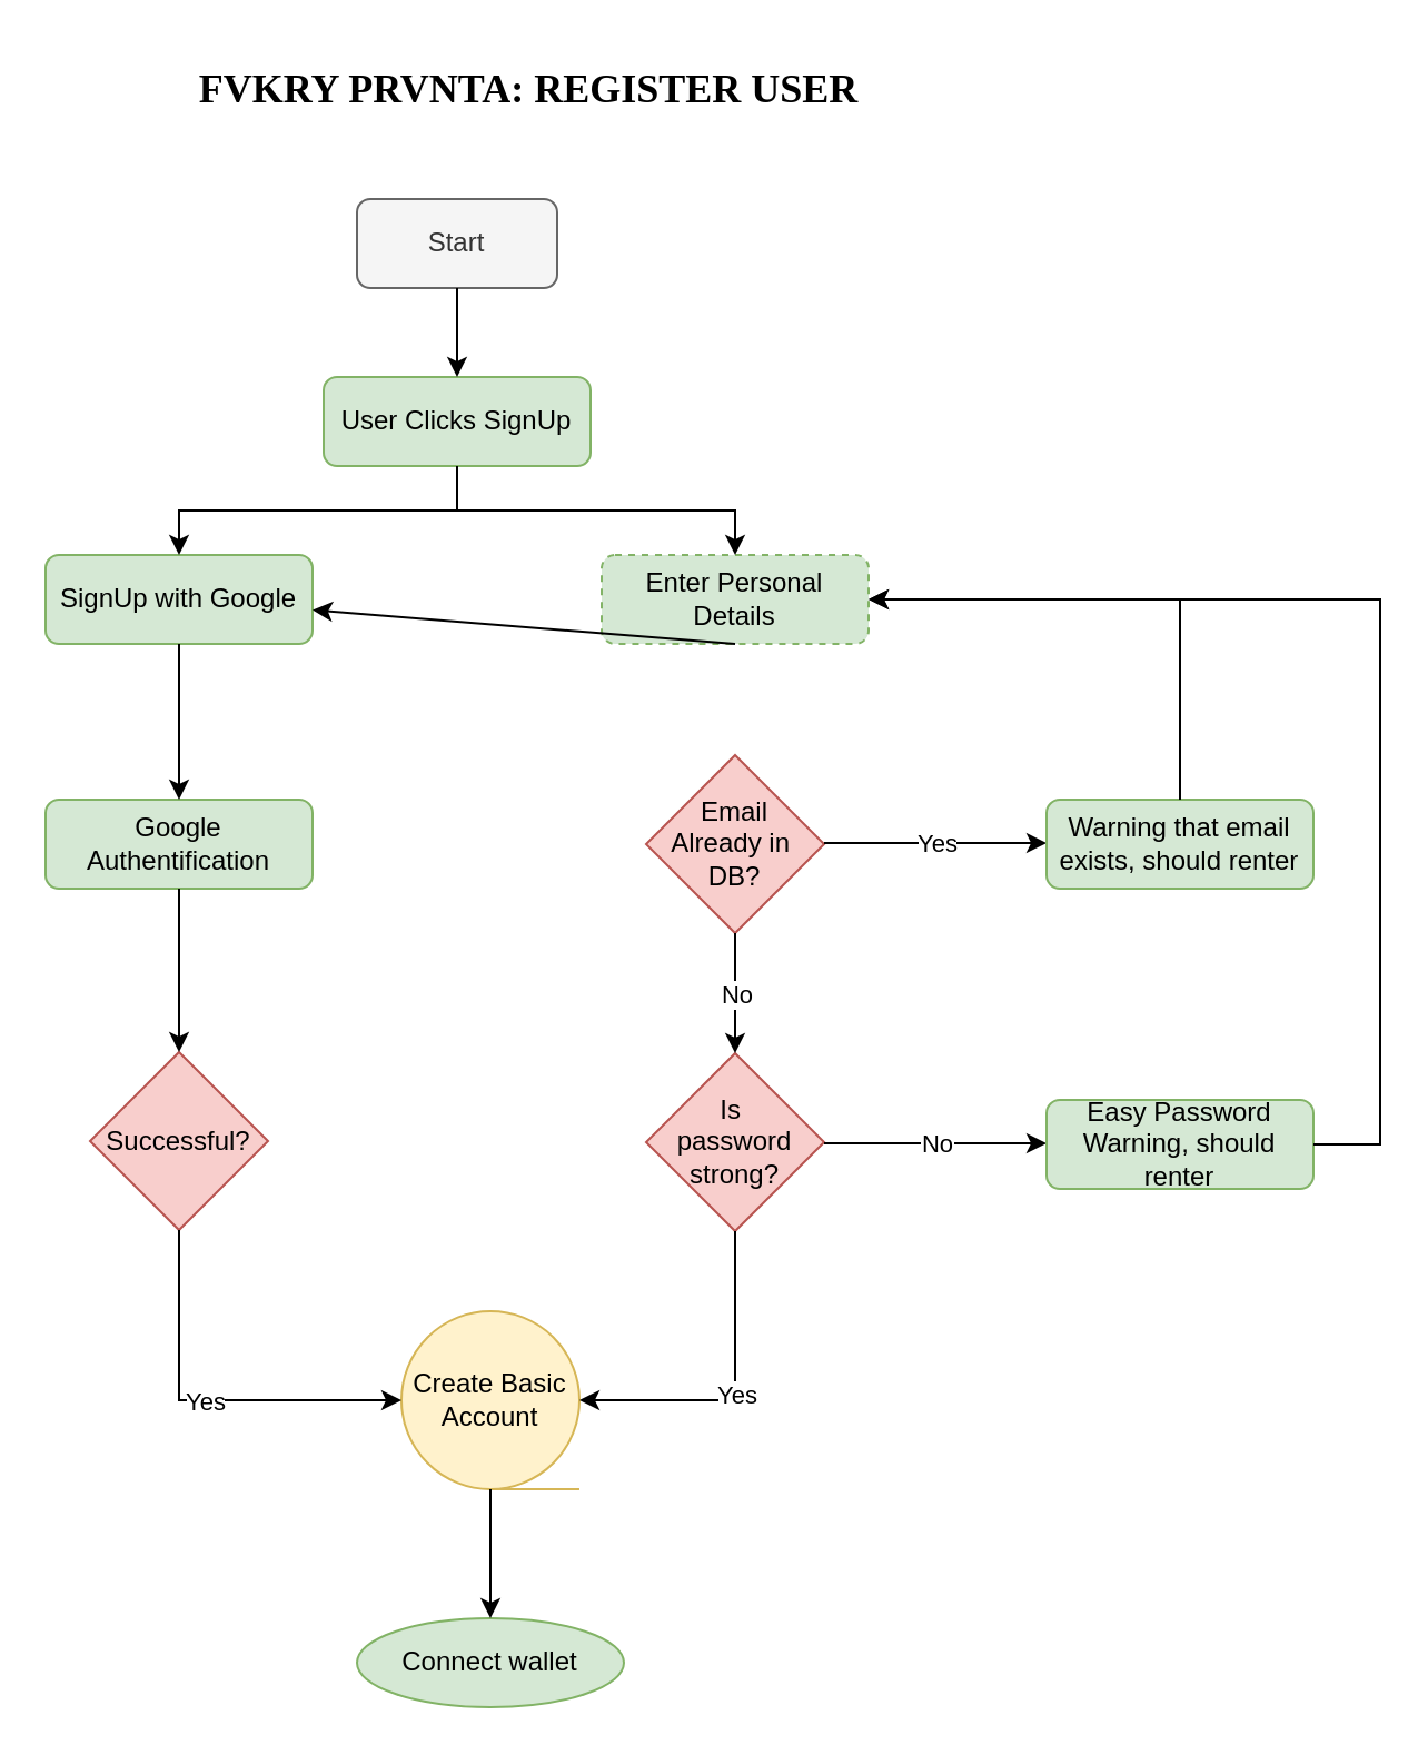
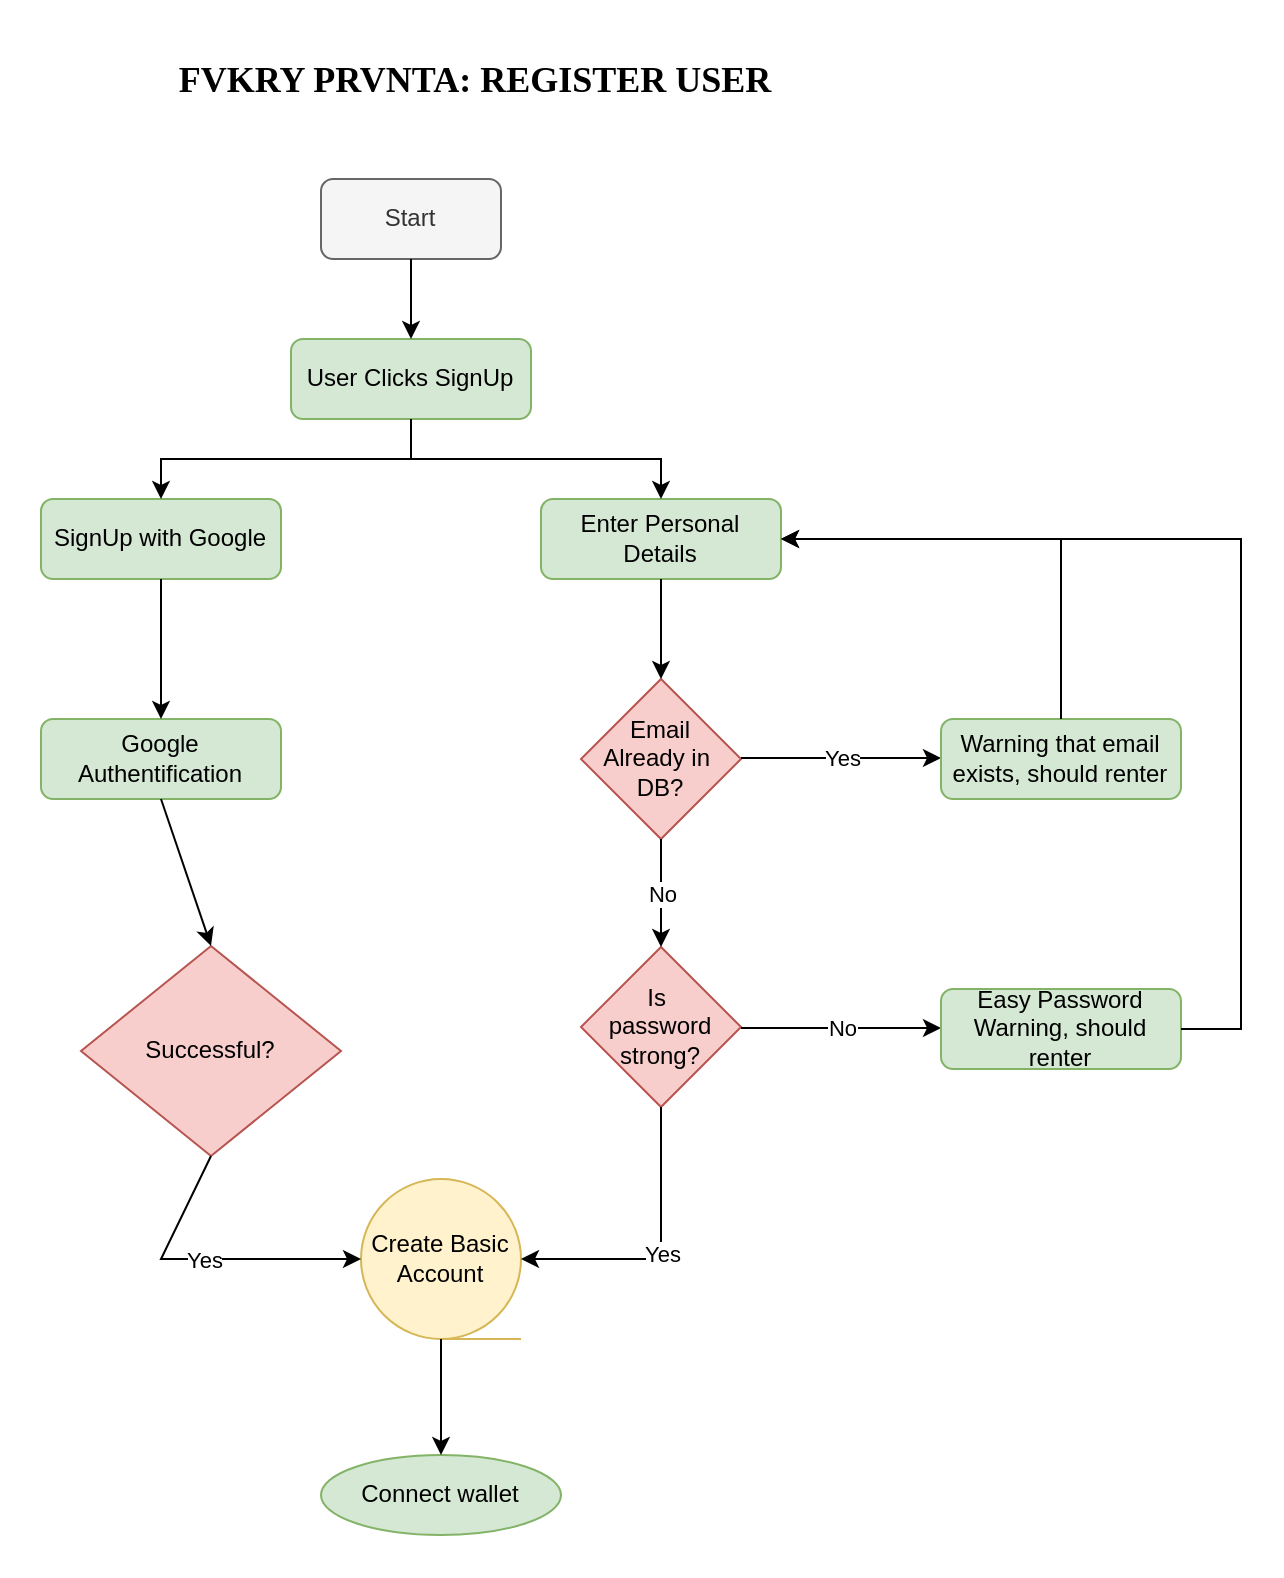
  <mxCell id="0" />
  <mxCell id="1" parent="0" />
  <mxCell id="2" value="Start" style="whiteSpace=wrap;html=1;fillColor=#f5f5f5;fontColor=#333333;strokeColor=#666666;rounded=1;" vertex="1" parent="1"><mxGeometry x="160" y="89" width="90" height="40" as="geometry" /></mxCell>
  <mxCell id="3" value="User Clicks SignUp" style="rounded=1;whiteSpace=wrap;html=1;fillColor=#d5e8d4;strokeColor=#82b366;" vertex="1" parent="1"><mxGeometry x="145" y="169" width="120" height="40" as="geometry" /></mxCell>
  <mxCell id="4" value="" style="endArrow=classic;html=1;rounded=0;exitX=0.5;exitY=1;exitDx=0;exitDy=0;entryX=0.5;entryY=0;entryDx=0;entryDy=0;" edge="1" parent="1" source="2" target="3"><mxGeometry width="50" height="50" relative="1" as="geometry"><mxPoint x="40" y="179" as="sourcePoint" /><mxPoint x="90" y="129" as="targetPoint" /></mxGeometry></mxCell>
  <mxCell id="5" value="SignUp with Google" style="rounded=1;whiteSpace=wrap;html=1;fillColor=#d5e8d4;strokeColor=#82b366;" vertex="1" parent="1"><mxGeometry x="20" y="249" width="120" height="40" as="geometry" /></mxCell>
- <mxCell id="6" value="Enter Personal Details" style="rounded=1;whiteSpace=wrap;html=1;fillColor=#d5e8d4;strokeColor=#82b366;dashed=1;" vertex="1" parent="1"><mxGeometry x="270" y="249" width="120" height="40" as="geometry" /></mxCell>
+ <mxCell id="6" value="Enter Personal Details" style="rounded=1;whiteSpace=wrap;html=1;fillColor=#d5e8d4;strokeColor=#82b366;" vertex="1" parent="1"><mxGeometry x="270" y="249" width="120" height="40" as="geometry" /></mxCell>
  <mxCell id="7" value="Email&lt;div&gt;Already in&amp;nbsp;&lt;/div&gt;&lt;div&gt;DB?&lt;/div&gt;" style="rhombus;whiteSpace=wrap;html=1;fillColor=#f8cecc;strokeColor=#b85450;" vertex="1" parent="1"><mxGeometry x="290" y="339" width="80" height="80" as="geometry" /></mxCell>
  <mxCell id="8" value="" style="endArrow=classic;html=1;rounded=0;exitX=0.5;exitY=1;exitDx=0;exitDy=0;entryX=0.5;entryY=0;entryDx=0;entryDy=0;" edge="1" parent="1" source="3" target="6"><mxGeometry width="50" height="50" relative="1" as="geometry"><mxPoint x="200" y="239" as="sourcePoint" /><mxPoint x="200" y="279" as="targetPoint" /><Array as="points"><mxPoint x="205" y="229" /><mxPoint x="330" y="229" /></Array></mxGeometry></mxCell>
  <mxCell id="9" value="" style="endArrow=classic;html=1;rounded=0;exitX=0.5;exitY=1;exitDx=0;exitDy=0;" edge="1" parent="1" source="3" target="5"><mxGeometry width="50" height="50" relative="1" as="geometry"><mxPoint x="-40" y="209" as="sourcePoint" /><mxPoint x="80" y="247" as="targetPoint" /><Array as="points"><mxPoint x="205" y="229" /><mxPoint x="80" y="229" /></Array></mxGeometry></mxCell>
- <mxCell id="10" value="" style="endArrow=classic;html=1;rounded=0;exitX=0.5;exitY=1;exitDx=0;exitDy=0;" edge="1" parent="1" source="6" target="5"><mxGeometry width="50" height="50" relative="1" as="geometry"><mxPoint x="380" y="319" as="sourcePoint" /><mxPoint x="380" y="359" as="targetPoint" /></mxGeometry></mxCell>
+ <mxCell id="10" value="" style="endArrow=classic;html=1;rounded=0;exitX=0.5;exitY=1;exitDx=0;exitDy=0;entryX=0.5;entryY=0;entryDx=0;entryDy=0;" edge="1" parent="1" source="6" target="7"><mxGeometry width="50" height="50" relative="1" as="geometry"><mxPoint x="380" y="319" as="sourcePoint" /><mxPoint x="380" y="359" as="targetPoint" /></mxGeometry></mxCell>
  <mxCell id="11" value="" style="endArrow=classic;html=1;rounded=0;" edge="1" parent="1"><mxGeometry relative="1" as="geometry"><mxPoint x="370" y="378.5" as="sourcePoint" /><mxPoint x="470" y="378.5" as="targetPoint" /></mxGeometry></mxCell>
  <mxCell id="12" value="Yes" style="edgeLabel;resizable=0;;align=center;verticalAlign=middle;html=1;" connectable="0" vertex="1" parent="11"><mxGeometry relative="1" as="geometry" /></mxCell>
  <mxCell id="13" value="Warning that email exists, should renter" style="rounded=1;whiteSpace=wrap;html=1;fillColor=#d5e8d4;strokeColor=#82b366;" vertex="1" parent="1"><mxGeometry x="470" y="359" width="120" height="40" as="geometry" /></mxCell>
  <mxCell id="14" value="Google Authentification" style="rounded=1;whiteSpace=wrap;html=1;fillColor=#d5e8d4;strokeColor=#82b366;" vertex="1" parent="1"><mxGeometry x="20" y="359" width="120" height="40" as="geometry" /></mxCell>
  <mxCell id="15" value="Is&amp;nbsp;&lt;div&gt;password strong?&lt;/div&gt;" style="rhombus;whiteSpace=wrap;html=1;fillColor=#f8cecc;strokeColor=#b85450;" vertex="1" parent="1"><mxGeometry x="290" y="473" width="80" height="80" as="geometry" /></mxCell>
  <mxCell id="16" value="" style="endArrow=classic;html=1;rounded=0;exitX=0.5;exitY=1;exitDx=0;exitDy=0;" edge="1" parent="1" source="7" target="15"><mxGeometry relative="1" as="geometry"><mxPoint x="380" y="429" as="sourcePoint" /><mxPoint x="480" y="429" as="targetPoint" /></mxGeometry></mxCell>
  <mxCell id="17" value="No" style="edgeLabel;resizable=0;;align=center;verticalAlign=middle;html=1;" connectable="0" vertex="1" parent="16"><mxGeometry relative="1" as="geometry"><mxPoint as="offset" /></mxGeometry></mxCell>
  <mxCell id="18" value="" style="endArrow=classic;html=1;rounded=0;exitX=0.5;exitY=1;exitDx=0;exitDy=0;entryX=0.5;entryY=0;entryDx=0;entryDy=0;" edge="1" parent="1" source="5" target="14"><mxGeometry width="50" height="50" relative="1" as="geometry"><mxPoint x="60" y="319" as="sourcePoint" /><mxPoint x="60" y="359" as="targetPoint" /></mxGeometry></mxCell>
  <mxCell id="19" value="" style="endArrow=classic;html=1;rounded=0;" edge="1" parent="1"><mxGeometry relative="1" as="geometry"><mxPoint x="370" y="513.5" as="sourcePoint" /><mxPoint x="470" y="513.5" as="targetPoint" /></mxGeometry></mxCell>
  <mxCell id="20" value="No" style="edgeLabel;resizable=0;;align=center;verticalAlign=middle;html=1;" connectable="0" vertex="1" parent="19"><mxGeometry relative="1" as="geometry"><mxPoint as="offset" /></mxGeometry></mxCell>
  <mxCell id="21" value="Easy Password Warning, should renter" style="rounded=1;whiteSpace=wrap;html=1;fillColor=#d5e8d4;strokeColor=#82b366;" vertex="1" parent="1"><mxGeometry x="470" y="494" width="120" height="40" as="geometry" /></mxCell>
- <mxCell id="22" value="Successful?" style="rhombus;whiteSpace=wrap;html=1;fillColor=#f8cecc;strokeColor=#b85450;" vertex="1" parent="1"><mxGeometry x="40" y="472.5" width="80" height="80" as="geometry" /></mxCell>
+ <mxCell id="22" value="Successful?" style="rhombus;whiteSpace=wrap;html=1;fillColor=#f8cecc;strokeColor=#b85450;" vertex="1" parent="1"><mxGeometry x="40" y="472.5" width="130" height="105" as="geometry" /></mxCell>
  <mxCell id="23" value="" style="endArrow=classic;html=1;rounded=0;exitX=0.5;exitY=1;exitDx=0;exitDy=0;entryX=0.5;entryY=0;entryDx=0;entryDy=0;" edge="1" parent="1" source="14" target="22"><mxGeometry width="50" height="50" relative="1" as="geometry"><mxPoint x="79.5" y="419" as="sourcePoint" /><mxPoint x="79.5" y="469" as="targetPoint" /></mxGeometry></mxCell>
  <mxCell id="24" value="Create Basic Account" style="shape=tapeData;whiteSpace=wrap;html=1;perimeter=ellipsePerimeter;fillColor=#fff2cc;strokeColor=#d6b656;" vertex="1" parent="1"><mxGeometry x="180" y="589" width="80" height="80" as="geometry" /></mxCell>
  <mxCell id="25" value="" style="endArrow=classic;html=1;rounded=0;exitX=0.5;exitY=1;exitDx=0;exitDy=0;entryX=1;entryY=0.5;entryDx=0;entryDy=0;" edge="1" parent="1" source="15" target="24"><mxGeometry relative="1" as="geometry"><mxPoint x="350" y="599" as="sourcePoint" /><mxPoint x="310" y="629" as="targetPoint" /><Array as="points"><mxPoint x="330" y="629" /></Array></mxGeometry></mxCell>
  <mxCell id="26" value="Yes" style="edgeLabel;resizable=0;;align=center;verticalAlign=middle;html=1;" connectable="0" vertex="1" parent="25"><mxGeometry relative="1" as="geometry" /></mxCell>
  <mxCell id="27" value="" style="endArrow=classic;html=1;rounded=0;exitX=0.5;exitY=0;exitDx=0;exitDy=0;entryX=1;entryY=0.5;entryDx=0;entryDy=0;" edge="1" parent="1" source="13" target="6"><mxGeometry width="50" height="50" relative="1" as="geometry"><mxPoint x="490" y="269" as="sourcePoint" /><mxPoint x="490" y="319" as="targetPoint" /><Array as="points"><mxPoint x="530" y="269" /></Array></mxGeometry></mxCell>
  <mxCell id="28" value="" style="endArrow=classic;html=1;rounded=0;exitX=1;exitY=0.5;exitDx=0;exitDy=0;entryX=1;entryY=0.5;entryDx=0;entryDy=0;" edge="1" parent="1" source="21" target="6"><mxGeometry width="50" height="50" relative="1" as="geometry"><mxPoint x="630" y="429" as="sourcePoint" /><mxPoint x="630" y="479" as="targetPoint" /><Array as="points"><mxPoint x="620" y="514" /><mxPoint x="620" y="269" /></Array></mxGeometry></mxCell>
  <mxCell id="29" value="" style="endArrow=classic;html=1;rounded=0;exitX=0.5;exitY=1;exitDx=0;exitDy=0;entryX=0;entryY=0.5;entryDx=0;entryDy=0;" edge="1" parent="1" source="22" target="24"><mxGeometry relative="1" as="geometry"><mxPoint x="20" y="609" as="sourcePoint" /><mxPoint x="120" y="609" as="targetPoint" /><Array as="points"><mxPoint x="80" y="629" /></Array></mxGeometry></mxCell>
  <mxCell id="30" value="Yes" style="edgeLabel;resizable=0;;align=center;verticalAlign=middle;html=1;" connectable="0" vertex="1" parent="29"><mxGeometry relative="1" as="geometry" /></mxCell>
  <mxCell id="31" value="Connect wallet" style="ellipse;whiteSpace=wrap;html=1;fillColor=#d5e8d4;strokeColor=#82b366;" vertex="1" parent="1"><mxGeometry x="160" y="727" width="120" height="40" as="geometry" /></mxCell>
  <mxCell id="32" value="" style="endArrow=classic;html=1;rounded=0;exitX=0.5;exitY=1;exitDx=0;exitDy=0;entryX=0.5;entryY=0;entryDx=0;entryDy=0;" edge="1" parent="1" source="24" target="31"><mxGeometry width="50" height="50" relative="1" as="geometry"><mxPoint x="220" y="669" as="sourcePoint" /><mxPoint x="220" y="729" as="targetPoint" /></mxGeometry></mxCell>
  <mxCell id="33" value="&lt;b&gt;&lt;font style=&quot;font-size: 18px;&quot; face=&quot;Verdana&quot;&gt;FVKRY PRVNTA: REGISTER USER&lt;/font&gt;&lt;/b&gt;" style="text;html=1;align=center;verticalAlign=middle;resizable=0;points=[];autosize=1;strokeColor=none;fillColor=none;" vertex="1" parent="1"><mxGeometry x="62" y="20" width="350" height="40" as="geometry" /></mxCell>
